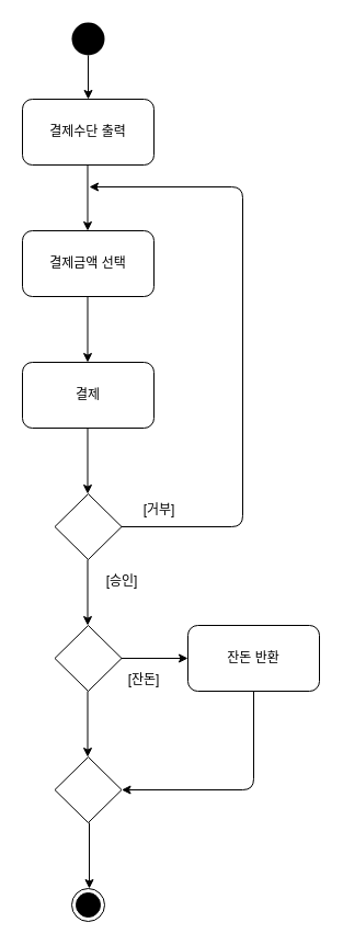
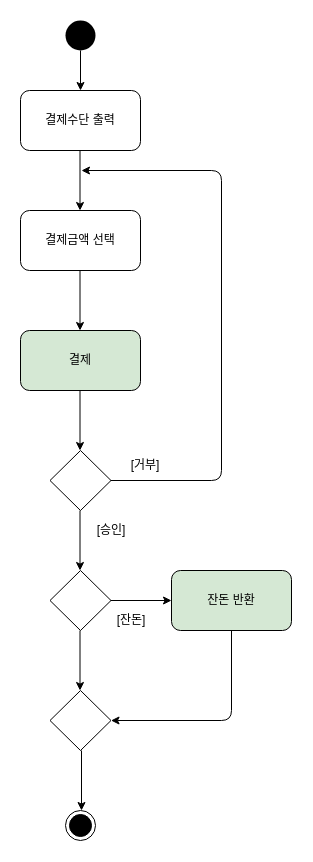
  <mxCell id="0" />
  <mxCell id="1" parent="0" />
  <mxCell id="2" value="" style="ellipse;fillColor=#000000;strokeColor=none;" parent="1" vertex="1"><mxGeometry x="65" y="20" width="30" height="30" as="geometry" /></mxCell>
  <mxCell id="3" value="" style="endArrow=classic;html=1;" parent="1" edge="1"><mxGeometry width="50" height="50" relative="1" as="geometry"><mxPoint x="79.5" y="150" as="sourcePoint" /><mxPoint x="79.5" y="210" as="targetPoint" /></mxGeometry></mxCell>
  <mxCell id="4" value="결제금액 선택" style="rounded=1;whiteSpace=wrap;html=1;" parent="1" vertex="1"><mxGeometry x="20" y="210" width="120" height="60" as="geometry" /></mxCell>
  <mxCell id="5" value="" style="endArrow=classic;html=1;" parent="1" edge="1"><mxGeometry width="50" height="50" relative="1" as="geometry"><mxPoint x="79.5" y="270" as="sourcePoint" /><mxPoint x="79.5" y="330" as="targetPoint" /></mxGeometry></mxCell>
- <mxCell id="6" value="결제" style="rounded=1;whiteSpace=wrap;html=1;" parent="1" vertex="1"><mxGeometry x="20" y="330" width="120" height="60" as="geometry" /></mxCell>
+ <mxCell id="6" value="결제" style="rounded=1;whiteSpace=wrap;html=1;fillColor=#d5e8d4;" parent="1" vertex="1"><mxGeometry x="20" y="330" width="120" height="60" as="geometry" /></mxCell>
  <mxCell id="7" value="" style="endArrow=classic;html=1;" parent="1" edge="1"><mxGeometry width="50" height="50" relative="1" as="geometry"><mxPoint x="79.5" y="390" as="sourcePoint" /><mxPoint x="79.5" y="450" as="targetPoint" /></mxGeometry></mxCell>
  <mxCell id="8" value="" style="rhombus;whiteSpace=wrap;html=1;" parent="1" vertex="1"><mxGeometry x="49.5" y="450" width="61" height="60" as="geometry" /></mxCell>
  <mxCell id="9" value="" style="endArrow=classic;html=1;" parent="1" edge="1"><mxGeometry width="50" height="50" relative="1" as="geometry"><mxPoint x="110.5" y="480" as="sourcePoint" /><mxPoint x="81" y="170" as="targetPoint" /><Array as="points"><mxPoint x="221" y="480" /><mxPoint x="221" y="170" /></Array></mxGeometry></mxCell>
  <mxCell id="10" value="" style="endArrow=classic;html=1;" parent="1" edge="1"><mxGeometry width="50" height="50" relative="1" as="geometry"><mxPoint x="79.5" y="510" as="sourcePoint" /><mxPoint x="79.5" y="570" as="targetPoint" /></mxGeometry></mxCell>
  <mxCell id="11" value="" style="rhombus;whiteSpace=wrap;html=1;" parent="1" vertex="1"><mxGeometry x="49.5" y="570" width="61" height="60" as="geometry" /></mxCell>
  <mxCell id="12" value="" style="endArrow=classic;html=1;" parent="1" edge="1"><mxGeometry width="50" height="50" relative="1" as="geometry"><mxPoint x="79.5" y="630" as="sourcePoint" /><mxPoint x="79.5" y="690" as="targetPoint" /></mxGeometry></mxCell>
  <mxCell id="13" value="" style="endArrow=classic;html=1;" parent="1" edge="1"><mxGeometry width="50" height="50" relative="1" as="geometry"><mxPoint x="110.5" y="600" as="sourcePoint" /><mxPoint x="171" y="600" as="targetPoint" /></mxGeometry></mxCell>
- <mxCell id="14" value="잔돈 반환" style="rounded=1;whiteSpace=wrap;html=1;" parent="1" vertex="1"><mxGeometry x="171" y="570" width="120" height="60" as="geometry" /></mxCell>
+ <mxCell id="14" value="잔돈 반환" style="rounded=1;whiteSpace=wrap;html=1;fillColor=#d5e8d4;" parent="1" vertex="1"><mxGeometry x="171" y="570" width="120" height="60" as="geometry" /></mxCell>
  <mxCell id="15" value="" style="rhombus;whiteSpace=wrap;html=1;" parent="1" vertex="1"><mxGeometry x="49.5" y="690" width="61" height="60" as="geometry" /></mxCell>
  <mxCell id="16" value="" style="endArrow=classic;html=1;entryX=1;entryY=0.5;entryDx=0;entryDy=0;" parent="1" target="15" edge="1"><mxGeometry width="50" height="50" relative="1" as="geometry"><mxPoint x="231" y="630" as="sourcePoint" /><mxPoint x="281" y="580" as="targetPoint" /><Array as="points"><mxPoint x="231" y="720" /></Array></mxGeometry></mxCell>
  <mxCell id="17" value="" style="endArrow=classic;html=1;" parent="1" edge="1"><mxGeometry width="50" height="50" relative="1" as="geometry"><mxPoint x="81" y="750" as="sourcePoint" /><mxPoint x="81" y="810" as="targetPoint" /></mxGeometry></mxCell>
  <mxCell id="18" value="" style="ellipse;html=1;shape=endState;fillColor=#000000;strokeColor=#000000;" parent="1" vertex="1"><mxGeometry x="65" y="810" width="30" height="30" as="geometry" /></mxCell>
  <mxCell id="19" value="[거부]" style="text;html=1;strokeColor=none;fillColor=none;align=center;verticalAlign=middle;whiteSpace=wrap;rounded=0;" parent="1" vertex="1"><mxGeometry x="125" y="455" width="40" height="20" as="geometry" /></mxCell>
  <mxCell id="20" value="[승인]" style="text;html=1;strokeColor=none;fillColor=none;align=center;verticalAlign=middle;whiteSpace=wrap;rounded=0;" parent="1" vertex="1"><mxGeometry x="91" y="520" width="40" height="20" as="geometry" /></mxCell>
  <mxCell id="21" value="[잔돈]" style="text;html=1;strokeColor=none;fillColor=none;align=center;verticalAlign=middle;whiteSpace=wrap;rounded=0;" parent="1" vertex="1"><mxGeometry x="111" y="610" width="40" height="20" as="geometry" /></mxCell>
  <mxCell id="22" value="결제수단 출력" style="rounded=1;whiteSpace=wrap;html=1;" vertex="1" parent="1"><mxGeometry x="20" y="90" width="120" height="60" as="geometry" /></mxCell>
  <mxCell id="23" value="" style="endArrow=classic;html=1;entryX=0.5;entryY=0;entryDx=0;entryDy=0;" edge="1" parent="1" target="22"><mxGeometry width="50" height="50" relative="1" as="geometry"><mxPoint x="80" y="50" as="sourcePoint" /><mxPoint x="131" y="0" as="targetPoint" /></mxGeometry></mxCell>
